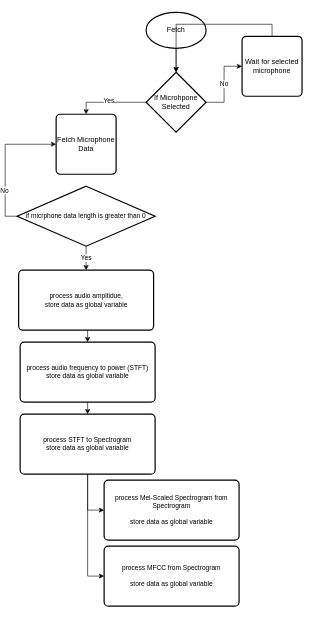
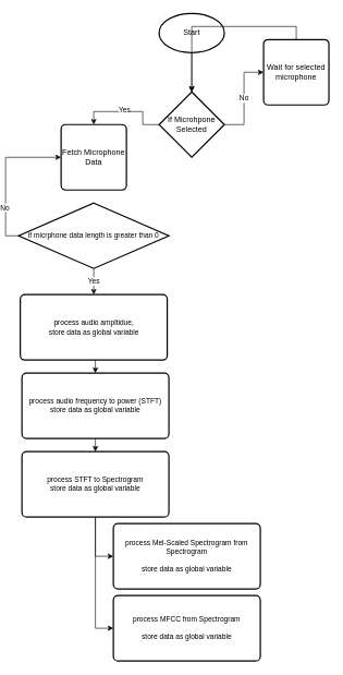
  <mxCell id="0" />
  <mxCell id="1" parent="0" />
  <mxCell id="2" style="edgeStyle=orthogonalEdgeStyle;rounded=0;orthogonalLoop=1;jettySize=auto;html=1;exitX=0.5;exitY=1;exitDx=0;exitDy=0;exitPerimeter=0;entryX=0.5;entryY=0;entryDx=0;entryDy=0;entryPerimeter=0;" edge="1" parent="1" source="3" target="8"><mxGeometry relative="1" as="geometry" /></mxCell>
- <mxCell id="3" value="Fetch" style="strokeWidth=2;html=1;shape=mxgraph.flowchart.start_1;whiteSpace=wrap;" vertex="1" parent="1"><mxGeometry x="235" y="20" width="100" height="60" as="geometry" /></mxCell>
+ <mxCell id="3" value="Start" style="strokeWidth=2;html=1;shape=mxgraph.flowchart.start_1;whiteSpace=wrap;" vertex="1" parent="1"><mxGeometry x="235" y="20" width="100" height="60" as="geometry" /></mxCell>
  <mxCell id="4" value="Fetch Microphone Data" style="rounded=1;whiteSpace=wrap;html=1;absoluteArcSize=1;arcSize=14;strokeWidth=2;" vertex="1" parent="1"><mxGeometry x="85" y="190" width="100" height="100" as="geometry" /></mxCell>
  <mxCell id="5" style="edgeStyle=orthogonalEdgeStyle;rounded=0;orthogonalLoop=1;jettySize=auto;html=1;exitX=0;exitY=0.5;exitDx=0;exitDy=0;exitPerimeter=0;entryX=0.5;entryY=0;entryDx=0;entryDy=0;" edge="1" parent="1" source="8" target="4"><mxGeometry relative="1" as="geometry" /></mxCell>
  <mxCell id="6" value="Yes" style="edgeLabel;html=1;align=center;verticalAlign=middle;resizable=0;points=[];" vertex="1" connectable="0" parent="5"><mxGeometry x="0.055" y="-3" relative="1" as="geometry"><mxPoint as="offset" /></mxGeometry></mxCell>
  <mxCell id="7" value="No" style="edgeStyle=orthogonalEdgeStyle;rounded=0;orthogonalLoop=1;jettySize=auto;html=1;exitX=1;exitY=0.5;exitDx=0;exitDy=0;exitPerimeter=0;entryX=0;entryY=0.5;entryDx=0;entryDy=0;" edge="1" parent="1" source="8" target="10"><mxGeometry relative="1" as="geometry" /></mxCell>
- <mxCell id="8" value="If Microhpone Selected" style="strokeWidth=2;html=1;shape=mxgraph.flowchart.decision;whiteSpace=wrap;" vertex="1" parent="1"><mxGeometry x="235" y="120" width="100" height="100" as="geometry" /></mxCell>
+ <mxCell id="8" value="If Microhpone Selected" style="strokeWidth=2;html=1;shape=mxgraph.flowchart.decision;whiteSpace=wrap;" vertex="1" parent="1"><mxGeometry x="235" y="140" width="100" height="100" as="geometry" /></mxCell>
  <mxCell id="9" style="edgeStyle=orthogonalEdgeStyle;rounded=0;orthogonalLoop=1;jettySize=auto;html=1;exitX=0.5;exitY=0;exitDx=0;exitDy=0;entryX=0.5;entryY=0;entryDx=0;entryDy=0;entryPerimeter=0;" edge="1" parent="1" source="10" target="8"><mxGeometry relative="1" as="geometry" /></mxCell>
  <mxCell id="10" value="Wait for selected microphone" style="rounded=1;whiteSpace=wrap;html=1;absoluteArcSize=1;arcSize=14;strokeWidth=2;" vertex="1" parent="1"><mxGeometry x="395" y="60" width="100" height="100" as="geometry" /></mxCell>
  <mxCell id="11" style="edgeStyle=orthogonalEdgeStyle;rounded=0;orthogonalLoop=1;jettySize=auto;html=1;exitX=0;exitY=0.5;exitDx=0;exitDy=0;exitPerimeter=0;entryX=0;entryY=0.5;entryDx=0;entryDy=0;" edge="1" parent="1" source="14" target="4"><mxGeometry relative="1" as="geometry" /></mxCell>
  <mxCell id="12" value="No" style="edgeLabel;html=1;align=center;verticalAlign=middle;resizable=0;points=[];" vertex="1" connectable="0" parent="11"><mxGeometry x="-0.433" y="2" relative="1" as="geometry"><mxPoint as="offset" /></mxGeometry></mxCell>
  <mxCell id="13" value="Yes" style="edgeStyle=orthogonalEdgeStyle;rounded=0;orthogonalLoop=1;jettySize=auto;html=1;exitX=0.5;exitY=1;exitDx=0;exitDy=0;exitPerimeter=0;entryX=0.5;entryY=0;entryDx=0;entryDy=0;fontSize=11;" edge="1" parent="1" source="14" target="16"><mxGeometry relative="1" as="geometry" /></mxCell>
  <mxCell id="14" value="if micrphone data length is greater than 0" style="strokeWidth=2;html=1;shape=mxgraph.flowchart.decision;whiteSpace=wrap;fontSize=11;" vertex="1" parent="1"><mxGeometry x="20" y="310" width="230" height="100" as="geometry" /></mxCell>
  <mxCell id="15" style="edgeStyle=orthogonalEdgeStyle;rounded=0;orthogonalLoop=1;jettySize=auto;html=1;exitX=0.5;exitY=1;exitDx=0;exitDy=0;entryX=0.5;entryY=0;entryDx=0;entryDy=0;fontSize=11;" edge="1" parent="1" source="16" target="18"><mxGeometry relative="1" as="geometry" /></mxCell>
  <mxCell id="16" value="process audio ampltidue,&lt;br&gt;store data as global variable" style="rounded=1;whiteSpace=wrap;html=1;absoluteArcSize=1;arcSize=14;strokeWidth=2;fontSize=11;" vertex="1" parent="1"><mxGeometry x="22.5" y="450" width="225" height="100" as="geometry" /></mxCell>
  <mxCell id="17" style="edgeStyle=orthogonalEdgeStyle;rounded=0;orthogonalLoop=1;jettySize=auto;html=1;exitX=0.5;exitY=1;exitDx=0;exitDy=0;entryX=0.5;entryY=0;entryDx=0;entryDy=0;fontSize=11;" edge="1" parent="1" source="18" target="21"><mxGeometry relative="1" as="geometry" /></mxCell>
  <mxCell id="18" value="process audio frequency to power (STFT)&lt;br&gt;store data as global variable" style="rounded=1;whiteSpace=wrap;html=1;absoluteArcSize=1;arcSize=14;strokeWidth=2;fontSize=11;" vertex="1" parent="1"><mxGeometry x="25" y="570" width="225" height="100" as="geometry" /></mxCell>
  <mxCell id="19" style="edgeStyle=orthogonalEdgeStyle;rounded=0;orthogonalLoop=1;jettySize=auto;html=1;exitX=0.5;exitY=1;exitDx=0;exitDy=0;entryX=0;entryY=0.5;entryDx=0;entryDy=0;fontSize=11;" edge="1" parent="1" source="21" target="22"><mxGeometry relative="1" as="geometry" /></mxCell>
  <mxCell id="20" style="edgeStyle=orthogonalEdgeStyle;rounded=0;orthogonalLoop=1;jettySize=auto;html=1;exitX=0.5;exitY=1;exitDx=0;exitDy=0;entryX=0;entryY=0.5;entryDx=0;entryDy=0;fontSize=11;" edge="1" parent="1" source="21" target="23"><mxGeometry relative="1" as="geometry" /></mxCell>
  <mxCell id="21" value="process STFT to Spectrogram&lt;br&gt;store data as global variable" style="rounded=1;whiteSpace=wrap;html=1;absoluteArcSize=1;arcSize=14;strokeWidth=2;fontSize=11;" vertex="1" parent="1"><mxGeometry x="25" y="690" width="225" height="100" as="geometry" /></mxCell>
  <mxCell id="22" value="process Mel-Scaled Spectrogram from Spectrogram&lt;br&gt;&lt;br&gt;store data as global variable" style="rounded=1;whiteSpace=wrap;html=1;absoluteArcSize=1;arcSize=14;strokeWidth=2;fontSize=11;" vertex="1" parent="1"><mxGeometry x="165" y="800" width="225" height="100" as="geometry" /></mxCell>
  <mxCell id="23" value="process MFCC from Spectrogram&lt;br&gt;&lt;br&gt;store data as global variable" style="rounded=1;whiteSpace=wrap;html=1;absoluteArcSize=1;arcSize=14;strokeWidth=2;fontSize=11;" vertex="1" parent="1"><mxGeometry x="165" y="910" width="225" height="100" as="geometry" /></mxCell>
